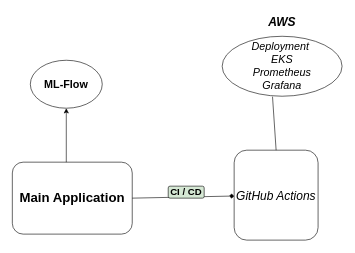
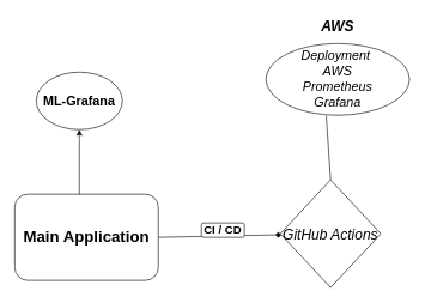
  <mxCell id="0" />
  <mxCell id="1" parent="0" />
  <mxCell id="2" value="&lt;b&gt;&lt;font style=&quot;font-size: 22px;&quot;&gt;Main Application&lt;/font&gt;&lt;/b&gt;" style="rounded=1;whiteSpace=wrap;html=1;" vertex="1" parent="1"><mxGeometry x="20" y="270" width="200" height="120" as="geometry" /></mxCell>
- <mxCell id="3" value="&lt;i&gt;&lt;font style=&quot;font-size: 20px;&quot;&gt;GitHub Actions&lt;/font&gt;&lt;/i&gt;" style="whiteSpace=wrap;html=1;rounded=1;" vertex="1" parent="1"><mxGeometry x="390" y="250" width="140" height="150" as="geometry" /></mxCell>
- <mxCell id="4" value="&lt;b&gt;&lt;font style=&quot;font-size: 18px;&quot;&gt;ML-Flow&lt;/font&gt;&lt;/b&gt;" style="ellipse;whiteSpace=wrap;html=1;" vertex="1" parent="1"><mxGeometry x="50" y="100" width="120" height="80" as="geometry" /></mxCell>
- <mxCell id="5" value="&lt;i&gt;&lt;font style=&quot;font-size: 18px;&quot;&gt;Deployment&amp;nbsp;&lt;br&gt;EKS&lt;/font&gt;&lt;/i&gt;&lt;div&gt;&lt;i&gt;&lt;font style=&quot;font-size: 18px;&quot;&gt;Prometheus&lt;/font&gt;&lt;/i&gt;&lt;/div&gt;&lt;div&gt;&lt;i&gt;&lt;font style=&quot;font-size: 18px;&quot;&gt;Grafana&lt;/font&gt;&lt;/i&gt;&lt;/div&gt;" style="ellipse;whiteSpace=wrap;html=1;" vertex="1" parent="1"><mxGeometry x="370" y="60" width="200" height="100" as="geometry" /></mxCell>
+ <mxCell id="3" value="&lt;i&gt;&lt;font style=&quot;font-size: 20px;&quot;&gt;GitHub Actions&lt;/font&gt;&lt;/i&gt;" style="rhombus;whiteSpace=wrap;html=1;" vertex="1" parent="1"><mxGeometry x="390" y="250" width="140" height="150" as="geometry" /></mxCell>
+ <mxCell id="4" value="&lt;b&gt;&lt;font style=&quot;font-size: 18px;&quot;&gt;ML-Grafana&lt;/font&gt;&lt;/b&gt;" style="ellipse;whiteSpace=wrap;html=1;" vertex="1" parent="1"><mxGeometry x="50" y="100" width="120" height="80" as="geometry" /></mxCell>
+ <mxCell id="5" value="&lt;i&gt;&lt;font style=&quot;font-size: 18px;&quot;&gt;Deployment&amp;nbsp;&lt;br&gt;AWS&lt;/font&gt;&lt;/i&gt;&lt;div&gt;&lt;i&gt;&lt;font style=&quot;font-size: 18px;&quot;&gt;Prometheus&lt;/font&gt;&lt;/i&gt;&lt;/div&gt;&lt;div&gt;&lt;i&gt;&lt;font style=&quot;font-size: 18px;&quot;&gt;Grafana&lt;/font&gt;&lt;/i&gt;&lt;/div&gt;" style="ellipse;whiteSpace=wrap;html=1;" vertex="1" parent="1"><mxGeometry x="370" y="60" width="200" height="100" as="geometry" /></mxCell>
  <mxCell id="6" value="" style="endArrow=classic;html=1;entryX=0.5;entryY=1;entryDx=0;entryDy=0;" edge="1" parent="1" target="4"><mxGeometry width="50" height="50" relative="1" as="geometry"><mxPoint x="110" y="270" as="sourcePoint" /><mxPoint x="120" y="210" as="targetPoint" /></mxGeometry></mxCell>
  <mxCell id="7" value="" style="endArrow=diamond;html=1;exitX=1;exitY=0.5;exitDx=0;exitDy=0;" edge="1" parent="1" source="2" target="3"><mxGeometry width="50" height="50" relative="1" as="geometry"><mxPoint x="370" y="230" as="sourcePoint" /><mxPoint x="420" y="210" as="targetPoint" /></mxGeometry></mxCell>
  <mxCell id="8" value="" style="endArrow=none;html=1;exitX=0.5;exitY=0;exitDx=0;exitDy=0;entryX=0.42;entryY=1.008;entryDx=0;entryDy=0;entryPerimeter=0;" edge="1" parent="1" source="3" target="5"><mxGeometry width="50" height="50" relative="1" as="geometry"><mxPoint x="370" y="230" as="sourcePoint" /><mxPoint x="465" y="170" as="targetPoint" /></mxGeometry></mxCell>
- <mxCell id="9" value="&lt;b&gt;&lt;font style=&quot;font-size: 16px;&quot;&gt;CI / CD&lt;/font&gt;&lt;/b&gt;" style="rounded=1;whiteSpace=wrap;html=1;fillColor=#d5e8d4;" vertex="1" parent="1"><mxGeometry x="280" y="310" width="60" height="20" as="geometry" /></mxCell>
+ <mxCell id="9" value="&lt;b&gt;&lt;font style=&quot;font-size: 16px;&quot;&gt;CI / CD&lt;/font&gt;&lt;/b&gt;" style="rounded=1;whiteSpace=wrap;html=1;" vertex="1" parent="1"><mxGeometry x="280" y="310" width="60" height="20" as="geometry" /></mxCell>
  <mxCell id="10" value="&lt;b&gt;&lt;i&gt;&lt;font style=&quot;font-size: 20px;&quot;&gt;AWS&lt;/font&gt;&lt;/i&gt;&lt;/b&gt;" style="text;html=1;align=center;verticalAlign=middle;whiteSpace=wrap;rounded=0;" vertex="1" parent="1"><mxGeometry x="440" y="20" width="60" height="30" as="geometry" /></mxCell>
